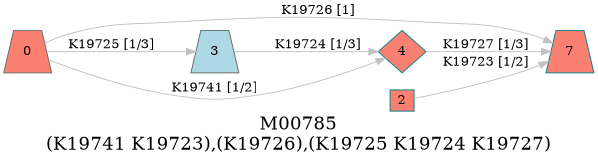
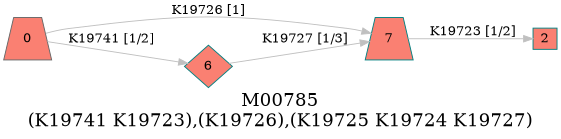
  digraph {
    fontsize=20
    label="M00785\n(K19741 K19723),(K19726),(K19725 K19724 K19727)"
    rankdir=LR
    node [color=teal fillcolor=salmon shape=trapezium style=filled]
    edge [color=grey]
    0 [color=gray40 height=.3 width=.3]
    n2 [height=.3 label=7 width=.3]
    2 [height=.3 shape=box width=.3]
-   3 [color=gray40 fillcolor=lightblue height=.3 width=.3]
-   4 [height=.3 shape=diamond width=.3]
+   4 [height=.3 shape=diamond width=.3 label=6]
    subgraph sub_1 {
      0
      n2
      2
-     3
      4
    }
    0 -> n2 [label="K19726 [1]"]
-   0 -> 3 [label="K19725 [1/3]"]
    0 -> 4 [label="K19741 [1/2]"]
-   2 -> n2 [label="K19723 [1/2]"]
-   3 -> 4 [label="K19724 [1/3]"]
+   n2 -> 2 [label="K19723 [1/2]"]
    4 -> n2 [label="K19727 [1/3]"]
  }
